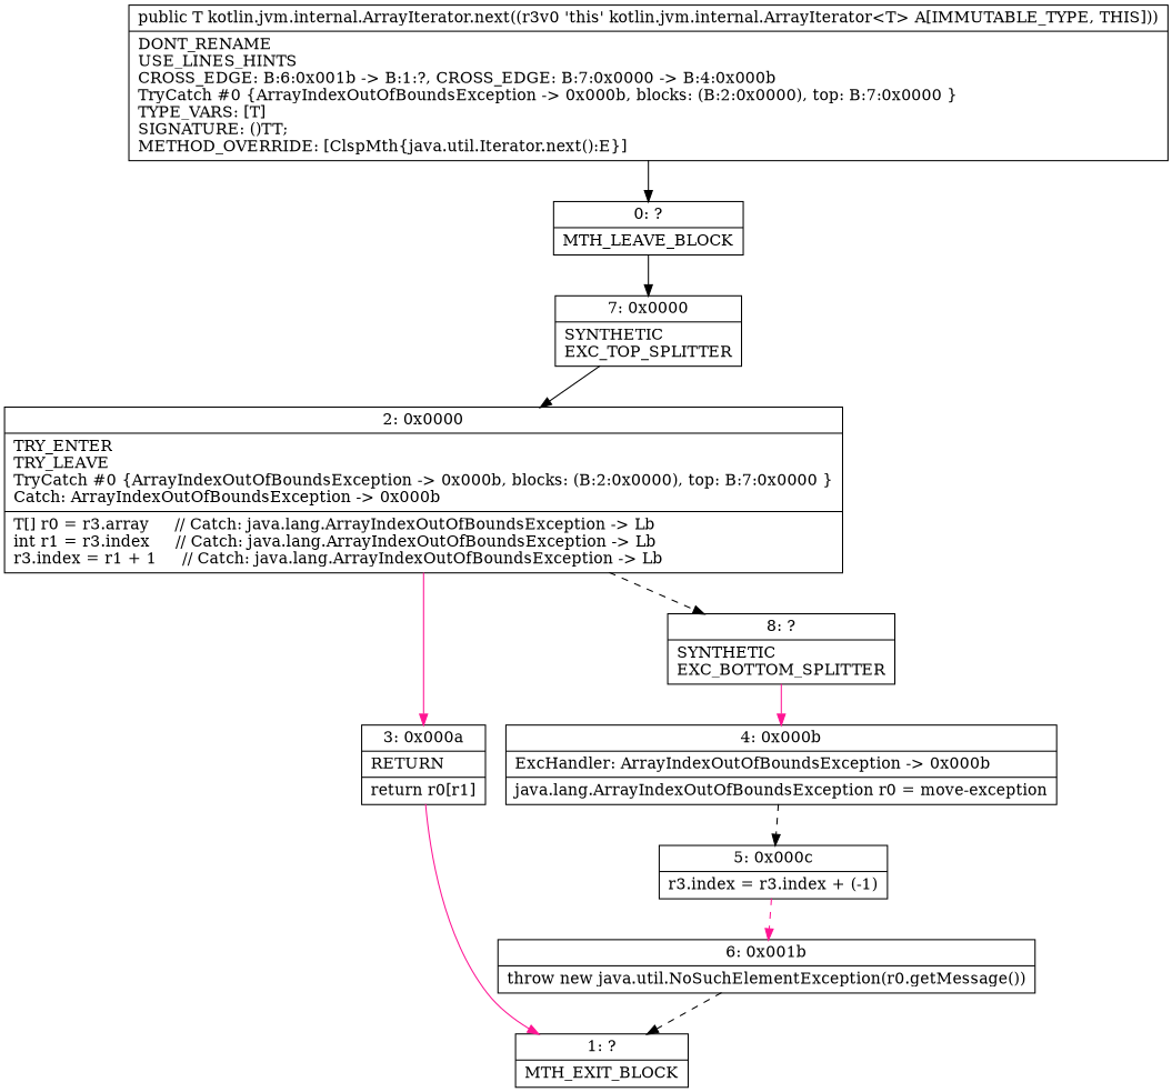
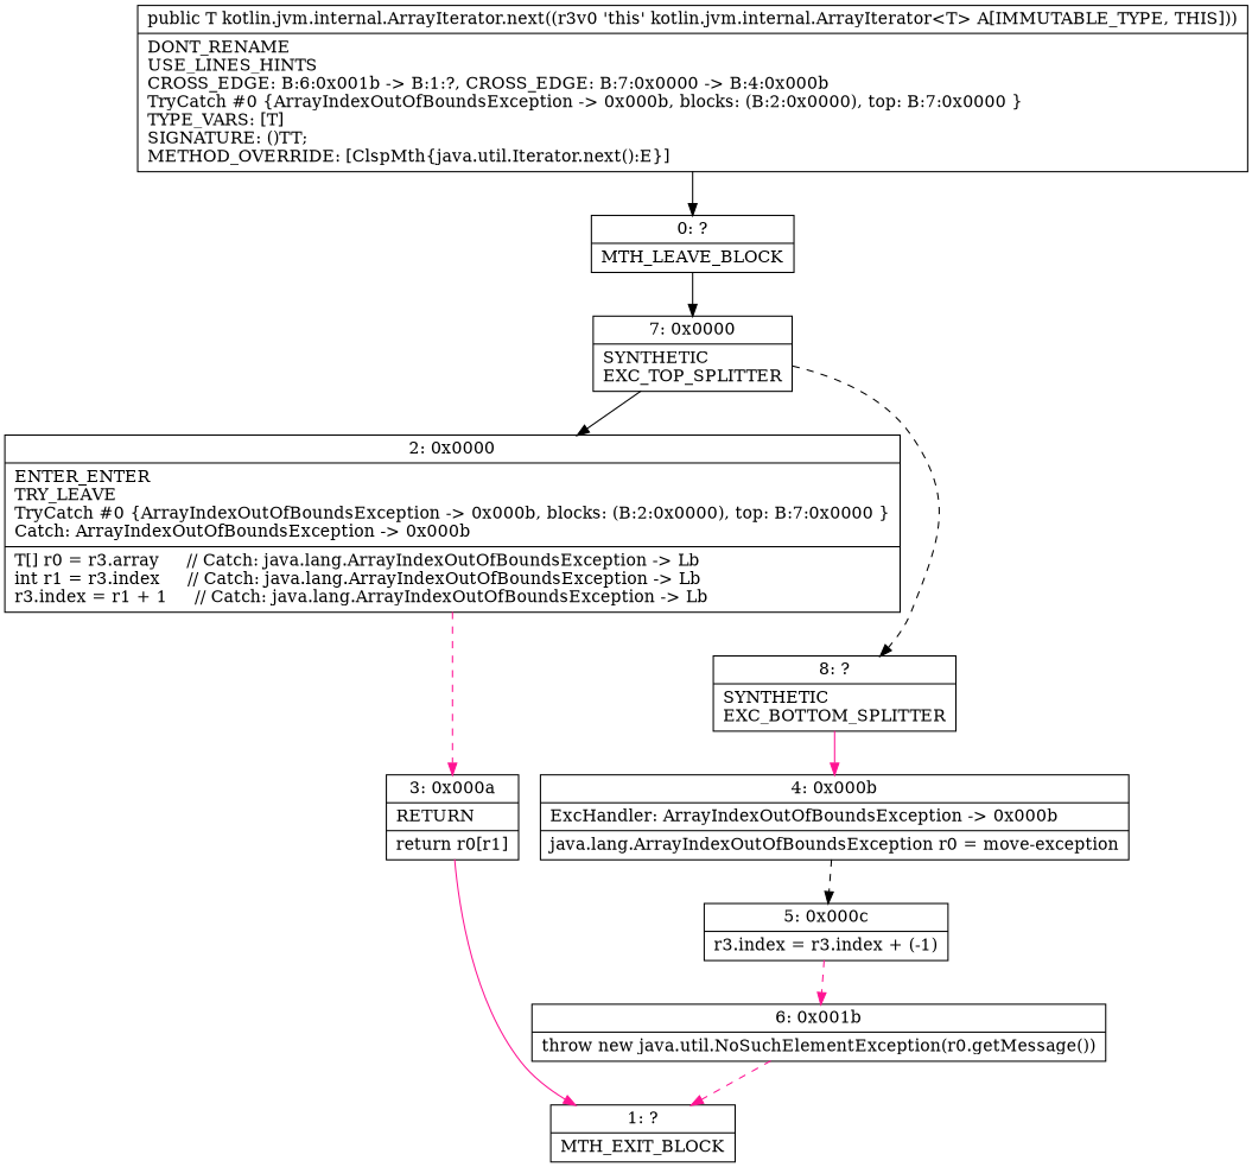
  digraph {
    node [shape=record]
    edge [color=black style=solid]
    n1 [label="{0\:\ ?|MTH_LEAVE_BLOCK\l}"]
    n2 [label="{7\:\ 0x0000|SYNTHETIC\lEXC_TOP_SPLITTER\l}"]
-   n3 [label="{2\:\ 0x0000|TRY_ENTER\lTRY_LEAVE\lTryCatch #0 \{ArrayIndexOutOfBoundsException \-\> 0x000b, blocks: (B:2:0x0000), top: B:7:0x0000 \}\lCatch: ArrayIndexOutOfBoundsException \-\> 0x000b\l|T[] r0 = r3.array     \/\/ Catch: java.lang.ArrayIndexOutOfBoundsException \-\> Lb\lint r1 = r3.index     \/\/ Catch: java.lang.ArrayIndexOutOfBoundsException \-\> Lb\lr3.index = r1 + 1     \/\/ Catch: java.lang.ArrayIndexOutOfBoundsException \-\> Lb\l}"]
+   n3 [label="{2\:\ 0x0000|ENTER_ENTER\lTRY_LEAVE\lTryCatch #0 \{ArrayIndexOutOfBoundsException \-\> 0x000b, blocks: (B:2:0x0000), top: B:7:0x0000 \}\lCatch: ArrayIndexOutOfBoundsException \-\> 0x000b\l|T[] r0 = r3.array     \/\/ Catch: java.lang.ArrayIndexOutOfBoundsException \-\> Lb\lint r1 = r3.index     \/\/ Catch: java.lang.ArrayIndexOutOfBoundsException \-\> Lb\lr3.index = r1 + 1     \/\/ Catch: java.lang.ArrayIndexOutOfBoundsException \-\> Lb\l}"]
    n4 [label="{3\:\ 0x000a|RETURN\l|return r0[r1]\l}"]
    n5 [label="{8\:\ ?|SYNTHETIC\lEXC_BOTTOM_SPLITTER\l}"]
    n6 [label="{4\:\ 0x000b|ExcHandler: ArrayIndexOutOfBoundsException \-\> 0x000b\l|java.lang.ArrayIndexOutOfBoundsException r0 = move\-exception\l}"]
    n7 [label="{5\:\ 0x000c|r3.index = r3.index + (\-1)\l}"]
    n8 [label="{1\:\ ?|MTH_EXIT_BLOCK\l}"]
    n9 [label="{6\:\ 0x001b|throw new java.util.NoSuchElementException(r0.getMessage())\l}"]
    n10 [label="{public T kotlin.jvm.internal.ArrayIterator.next((r3v0 'this' kotlin.jvm.internal.ArrayIterator\<T\> A[IMMUTABLE_TYPE, THIS]))  | DONT_RENAME\lUSE_LINES_HINTS\lCROSS_EDGE: B:6:0x001b \-\> B:1:?, CROSS_EDGE: B:7:0x0000 \-\> B:4:0x000b\lTryCatch #0 \{ArrayIndexOutOfBoundsException \-\> 0x000b, blocks: (B:2:0x0000), top: B:7:0x0000 \}\lTYPE_VARS: [T]\lSIGNATURE: ()TT;\lMETHOD_OVERRIDE: [ClspMth\{java.util.Iterator.next():E\}]\l}"]
    n1 -> n2
    n2 -> n3
-   n3 -> n4 [color=deeppink]
-   n3 -> n5 [style=dashed]
+   n3 -> n4 [color=deeppink style=dashed]
+   n2 -> n5 [style=dashed]
    n4 -> n8 [color=deeppink]
    n5 -> n6 [color=deeppink]
    n6 -> n7 [style=dashed]
    n7 -> n9 [color=deeppink style=dashed]
-   n9 -> n8 [style=dashed]
+   n9 -> n8 [color=deeppink style=dashed]
    n10 -> n1
  }
